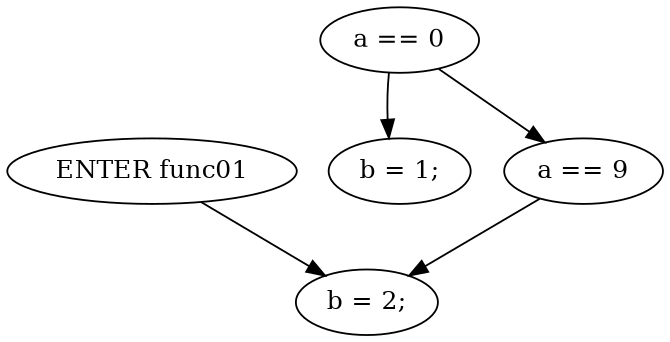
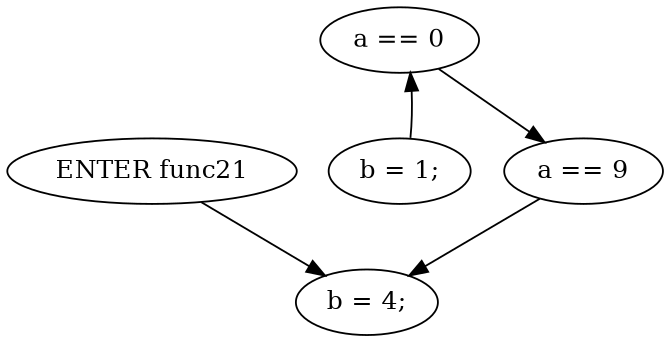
  digraph {
-   n1 [label="ENTER func01"]
-   n2 [label="b = 2;"]
+   n1 [label="ENTER func21"]
+   n2 [label="b = 4;"]
    n3 [label="a == 0"]
    n4 [label="b = 1;"]
    n5 [label="a == 9"]
    n1 -> n2
-   n3 -> n4
+   n4 -> n3
    n3 -> n5
    n5 -> n2
  }
